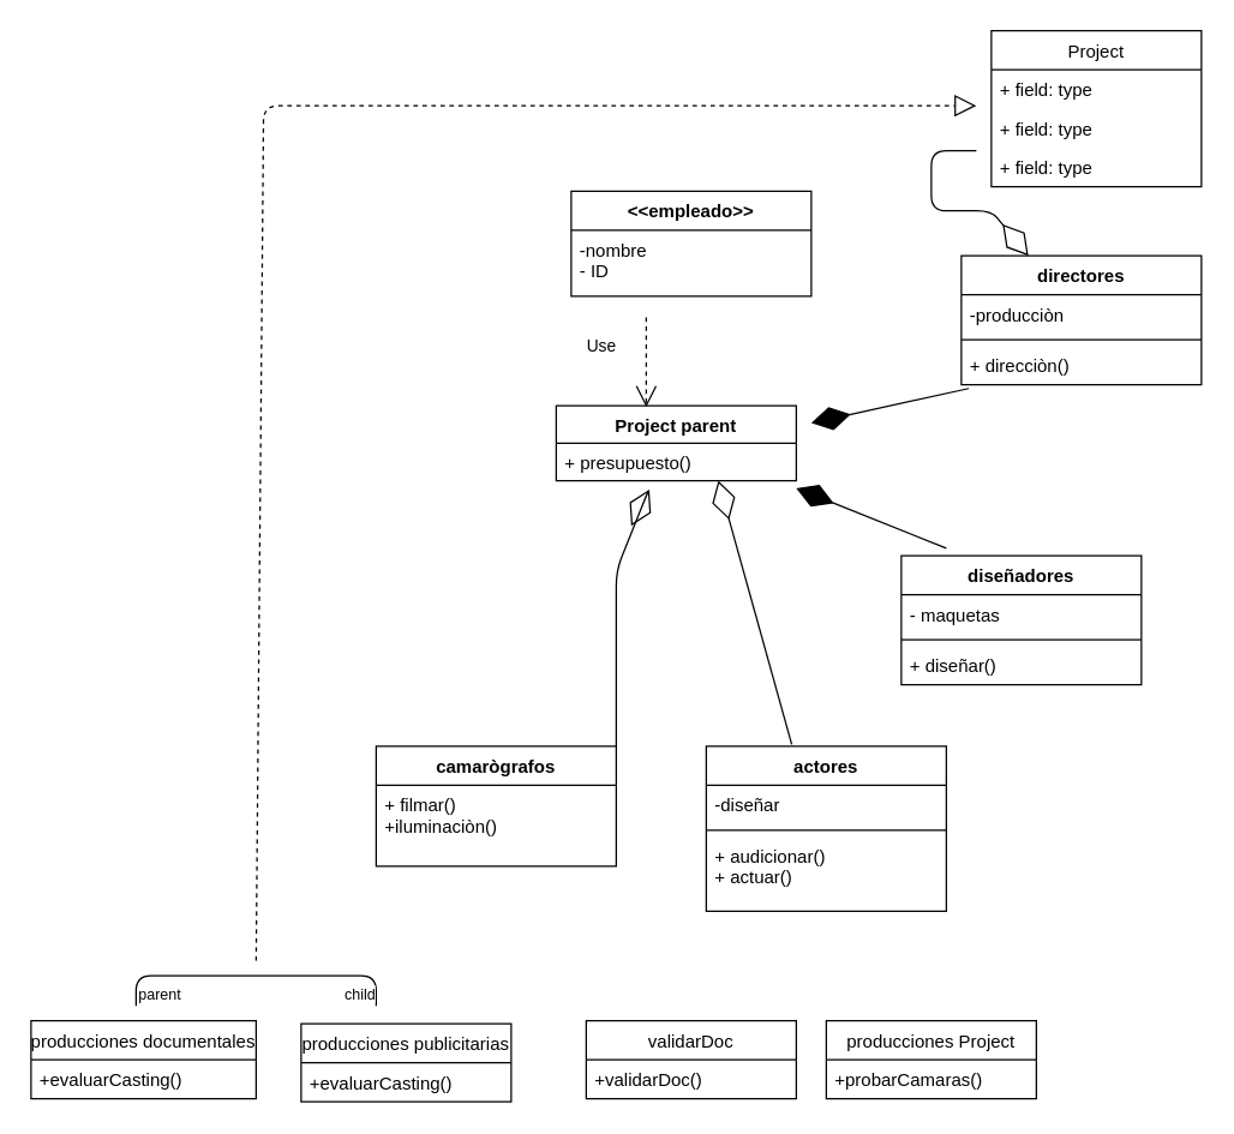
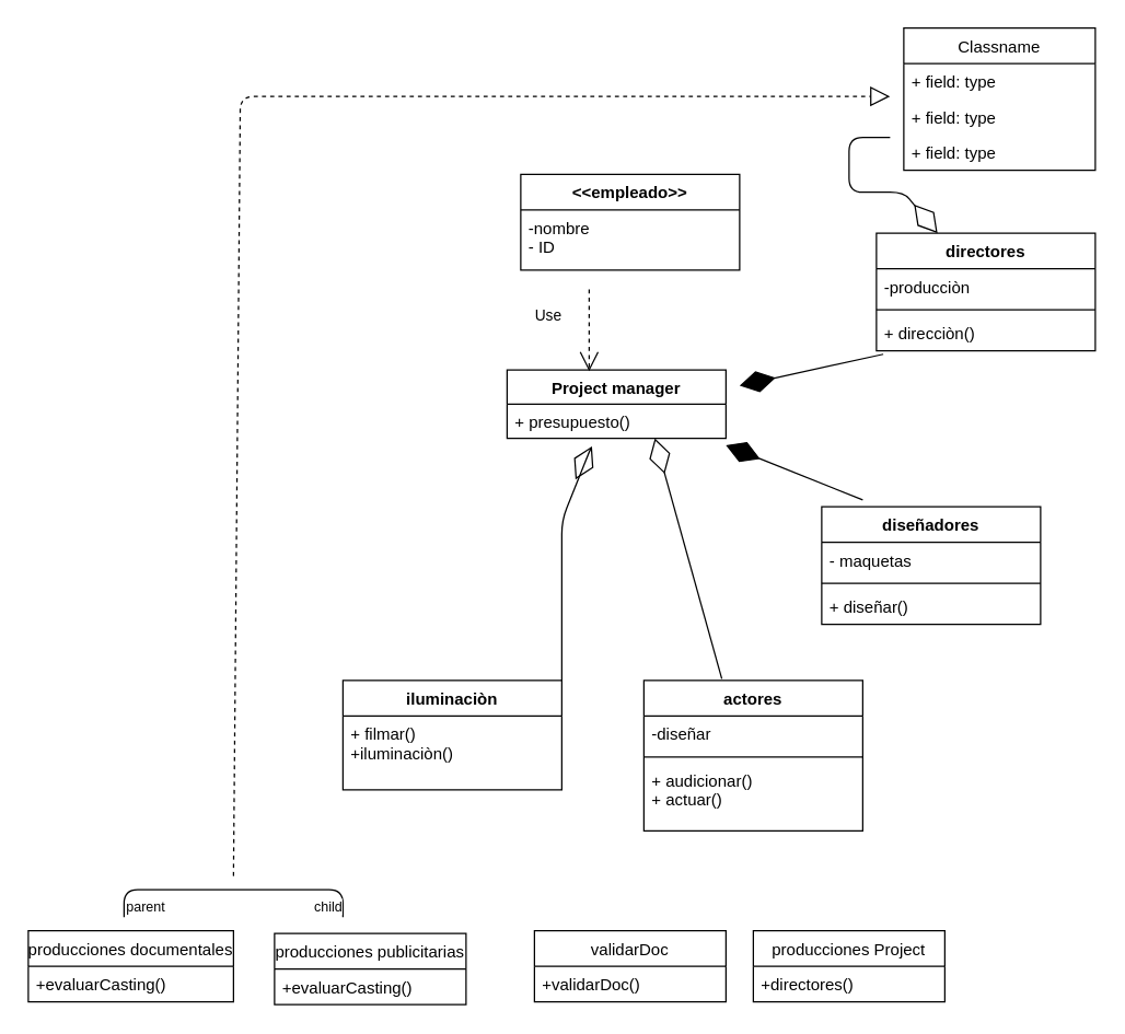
  <mxCell id="0" />
  <mxCell id="1" parent="0" />
- <mxCell id="2" value="camarògrafos" style="swimlane;fontStyle=1;align=center;verticalAlign=top;childLayout=stackLayout;horizontal=1;startSize=26;horizontalStack=0;resizeParent=1;resizeParentMax=0;resizeLast=0;collapsible=1;marginBottom=0;" vertex="1" parent="1"><mxGeometry x="250" y="497" width="160" height="80" as="geometry" /></mxCell>
+ <mxCell id="2" value="iluminaciòn" style="swimlane;fontStyle=1;align=center;verticalAlign=top;childLayout=stackLayout;horizontal=1;startSize=26;horizontalStack=0;resizeParent=1;resizeParentMax=0;resizeLast=0;collapsible=1;marginBottom=0;" vertex="1" parent="1"><mxGeometry x="250" y="497" width="160" height="80" as="geometry" /></mxCell>
  <mxCell id="3" value="+ filmar()&#10;+iluminaciòn()&#10;" style="text;strokeColor=none;fillColor=none;align=left;verticalAlign=top;spacingLeft=4;spacingRight=4;overflow=hidden;rotatable=0;points=[[0,0.5],[1,0.5]];portConstraint=eastwest;" vertex="1" parent="2"><mxGeometry y="26" width="160" height="54" as="geometry" /></mxCell>
- <mxCell id="4" value="Project parent" style="swimlane;fontStyle=1;align=center;verticalAlign=top;childLayout=stackLayout;horizontal=1;startSize=25;horizontalStack=0;resizeParent=1;resizeParentMax=0;resizeLast=0;collapsible=1;marginBottom=0;" vertex="1" parent="1"><mxGeometry x="370" y="270" width="160" height="50" as="geometry" /></mxCell>
+ <mxCell id="4" value="Project manager" style="swimlane;fontStyle=1;align=center;verticalAlign=top;childLayout=stackLayout;horizontal=1;startSize=25;horizontalStack=0;resizeParent=1;resizeParentMax=0;resizeLast=0;collapsible=1;marginBottom=0;" vertex="1" parent="1"><mxGeometry x="370" y="270" width="160" height="50" as="geometry" /></mxCell>
  <mxCell id="5" value="+ presupuesto()" style="text;strokeColor=none;fillColor=none;align=left;verticalAlign=top;spacingLeft=4;spacingRight=4;overflow=hidden;rotatable=0;points=[[0,0.5],[1,0.5]];portConstraint=eastwest;" vertex="1" parent="4"><mxGeometry y="25" width="160" height="25" as="geometry" /></mxCell>
  <mxCell id="6" value="" style="endArrow=diamondThin;endFill=1;endSize=24;html=1;" edge="1" parent="1"><mxGeometry width="160" relative="1" as="geometry"><mxPoint x="630" y="365" as="sourcePoint" /><mxPoint x="530" y="325" as="targetPoint" /></mxGeometry></mxCell>
  <mxCell id="7" value="" style="endArrow=diamondThin;endFill=1;endSize=24;html=1;" edge="1" parent="1"><mxGeometry width="160" relative="1" as="geometry"><mxPoint x="645" y="258.5" as="sourcePoint" /><mxPoint x="540" y="281.5" as="targetPoint" /></mxGeometry></mxCell>
  <mxCell id="8" value="" style="endArrow=diamondThin;endFill=0;endSize=24;html=1;exitX=0.606;exitY=-0.023;exitDx=0;exitDy=0;exitPerimeter=0;" edge="1" parent="1"><mxGeometry width="160" relative="1" as="geometry"><mxPoint x="526.96" y="495.804" as="sourcePoint" /><mxPoint x="478" y="320" as="targetPoint" /></mxGeometry></mxCell>
  <mxCell id="9" value="" style="endArrow=diamondThin;endFill=0;endSize=24;html=1;exitX=1;exitY=0;exitDx=0;exitDy=0;exitPerimeter=0;" edge="1" parent="1" source="2"><mxGeometry width="160" relative="1" as="geometry"><mxPoint x="210" y="400" as="sourcePoint" /><mxPoint x="420" y="350" as="targetPoint" /><Array as="points"><mxPoint x="410" y="380" /><mxPoint x="430" y="330" /></Array></mxGeometry></mxCell>
  <mxCell id="10" value="directores" style="swimlane;fontStyle=1;align=center;verticalAlign=top;childLayout=stackLayout;horizontal=1;startSize=26;horizontalStack=0;resizeParent=1;resizeParentMax=0;resizeLast=0;collapsible=1;marginBottom=0;" vertex="1" parent="1"><mxGeometry x="640" y="170" width="160" height="86" as="geometry" /></mxCell>
  <mxCell id="11" value="-producciòn" style="text;strokeColor=none;fillColor=none;align=left;verticalAlign=top;spacingLeft=4;spacingRight=4;overflow=hidden;rotatable=0;points=[[0,0.5],[1,0.5]];portConstraint=eastwest;" vertex="1" parent="10"><mxGeometry y="26" width="160" height="26" as="geometry" /></mxCell>
  <mxCell id="12" value="" style="line;strokeWidth=1;fillColor=none;align=left;verticalAlign=middle;spacingTop=-1;spacingLeft=3;spacingRight=3;rotatable=0;labelPosition=right;points=[];portConstraint=eastwest;" vertex="1" parent="10"><mxGeometry y="52" width="160" height="8" as="geometry" /></mxCell>
  <mxCell id="13" value="+ direcciòn()" style="text;strokeColor=none;fillColor=none;align=left;verticalAlign=top;spacingLeft=4;spacingRight=4;overflow=hidden;rotatable=0;points=[[0,0.5],[1,0.5]];portConstraint=eastwest;" vertex="1" parent="10"><mxGeometry y="60" width="160" height="26" as="geometry" /></mxCell>
  <mxCell id="14" value="diseñadores" style="swimlane;fontStyle=1;align=center;verticalAlign=top;childLayout=stackLayout;horizontal=1;startSize=26;horizontalStack=0;resizeParent=1;resizeParentMax=0;resizeLast=0;collapsible=1;marginBottom=0;" vertex="1" parent="1"><mxGeometry x="600" y="370" width="160" height="86" as="geometry" /></mxCell>
  <mxCell id="15" value="- maquetas" style="text;strokeColor=none;fillColor=none;align=left;verticalAlign=top;spacingLeft=4;spacingRight=4;overflow=hidden;rotatable=0;points=[[0,0.5],[1,0.5]];portConstraint=eastwest;" vertex="1" parent="14"><mxGeometry y="26" width="160" height="26" as="geometry" /></mxCell>
  <mxCell id="16" value="" style="line;strokeWidth=1;fillColor=none;align=left;verticalAlign=middle;spacingTop=-1;spacingLeft=3;spacingRight=3;rotatable=0;labelPosition=right;points=[];portConstraint=eastwest;" vertex="1" parent="14"><mxGeometry y="52" width="160" height="8" as="geometry" /></mxCell>
  <mxCell id="17" value="+ diseñar()" style="text;strokeColor=none;fillColor=none;align=left;verticalAlign=top;spacingLeft=4;spacingRight=4;overflow=hidden;rotatable=0;points=[[0,0.5],[1,0.5]];portConstraint=eastwest;" vertex="1" parent="14"><mxGeometry y="60" width="160" height="26" as="geometry" /></mxCell>
  <mxCell id="18" value="actores" style="swimlane;fontStyle=1;align=center;verticalAlign=top;childLayout=stackLayout;horizontal=1;startSize=26;horizontalStack=0;resizeParent=1;resizeParentMax=0;resizeLast=0;collapsible=1;marginBottom=0;" vertex="1" parent="1"><mxGeometry x="470" y="497" width="160" height="110" as="geometry" /></mxCell>
  <mxCell id="19" value="-diseñar" style="text;strokeColor=none;fillColor=none;align=left;verticalAlign=top;spacingLeft=4;spacingRight=4;overflow=hidden;rotatable=0;points=[[0,0.5],[1,0.5]];portConstraint=eastwest;" vertex="1" parent="18"><mxGeometry y="26" width="160" height="26" as="geometry" /></mxCell>
  <mxCell id="20" value="" style="line;strokeWidth=1;fillColor=none;align=left;verticalAlign=middle;spacingTop=-1;spacingLeft=3;spacingRight=3;rotatable=0;labelPosition=right;points=[];portConstraint=eastwest;" vertex="1" parent="18"><mxGeometry y="52" width="160" height="8" as="geometry" /></mxCell>
  <mxCell id="21" value="+ audicionar()&#10;+ actuar()" style="text;strokeColor=none;fillColor=none;align=left;verticalAlign=top;spacingLeft=4;spacingRight=4;overflow=hidden;rotatable=0;points=[[0,0.5],[1,0.5]];portConstraint=eastwest;" vertex="1" parent="18"><mxGeometry y="60" width="160" height="50" as="geometry" /></mxCell>
  <mxCell id="22" value="&lt;&lt;empleado&gt;&gt;" style="swimlane;fontStyle=1;align=center;verticalAlign=top;childLayout=stackLayout;horizontal=1;startSize=26;horizontalStack=0;resizeParent=1;resizeParentMax=0;resizeLast=0;collapsible=1;marginBottom=0;" vertex="1" parent="1"><mxGeometry x="380" y="127" width="160" height="70" as="geometry" /></mxCell>
  <mxCell id="23" value="-nombre&#10;- ID" style="text;strokeColor=none;fillColor=none;align=left;verticalAlign=top;spacingLeft=4;spacingRight=4;overflow=hidden;rotatable=0;points=[[0,0.5],[1,0.5]];portConstraint=eastwest;" vertex="1" parent="22"><mxGeometry y="26" width="160" height="44" as="geometry" /></mxCell>
  <mxCell id="24" value="Use" style="endArrow=open;endSize=12;dashed=1;html=1;" edge="1" parent="1"><mxGeometry y="-32" width="160" relative="1" as="geometry"><mxPoint x="430" y="211" as="sourcePoint" /><mxPoint x="430" y="271" as="targetPoint" /><Array as="points"><mxPoint x="430" y="241" /></Array><mxPoint x="2" y="-11" as="offset" /></mxGeometry></mxCell>
  <mxCell id="25" value="producciones documentales" style="swimlane;fontStyle=0;childLayout=stackLayout;horizontal=1;startSize=26;fillColor=none;horizontalStack=0;resizeParent=1;resizeParentMax=0;resizeLast=0;collapsible=1;marginBottom=0;" vertex="1" parent="1"><mxGeometry x="20" y="680" width="150" height="52" as="geometry" /></mxCell>
  <mxCell id="26" value="+evaluarCasting()" style="text;strokeColor=none;fillColor=none;align=left;verticalAlign=top;spacingLeft=4;spacingRight=4;overflow=hidden;rotatable=0;points=[[0,0.5],[1,0.5]];portConstraint=eastwest;" vertex="1" parent="25"><mxGeometry y="26" width="150" height="26" as="geometry" /></mxCell>
  <mxCell id="27" value="producciones publicitarias" style="swimlane;fontStyle=0;childLayout=stackLayout;horizontal=1;startSize=26;fillColor=none;horizontalStack=0;resizeParent=1;resizeParentMax=0;resizeLast=0;collapsible=1;marginBottom=0;" vertex="1" parent="1"><mxGeometry x="200" y="682" width="140" height="52" as="geometry" /></mxCell>
  <mxCell id="28" value="+evaluarCasting()" style="text;strokeColor=none;fillColor=none;align=left;verticalAlign=top;spacingLeft=4;spacingRight=4;overflow=hidden;rotatable=0;points=[[0,0.5],[1,0.5]];portConstraint=eastwest;" vertex="1" parent="27"><mxGeometry y="26" width="140" height="26" as="geometry" /></mxCell>
  <mxCell id="29" value="validarDoc" style="swimlane;fontStyle=0;childLayout=stackLayout;horizontal=1;startSize=26;fillColor=none;horizontalStack=0;resizeParent=1;resizeParentMax=0;resizeLast=0;collapsible=1;marginBottom=0;" vertex="1" parent="1"><mxGeometry x="390" y="680" width="140" height="52" as="geometry" /></mxCell>
  <mxCell id="30" value="+validarDoc()" style="text;strokeColor=none;fillColor=none;align=left;verticalAlign=top;spacingLeft=4;spacingRight=4;overflow=hidden;rotatable=0;points=[[0,0.5],[1,0.5]];portConstraint=eastwest;" vertex="1" parent="29"><mxGeometry y="26" width="140" height="26" as="geometry" /></mxCell>
  <mxCell id="31" value="producciones Project" style="swimlane;fontStyle=0;childLayout=stackLayout;horizontal=1;startSize=26;fillColor=none;horizontalStack=0;resizeParent=1;resizeParentMax=0;resizeLast=0;collapsible=1;marginBottom=0;" vertex="1" parent="1"><mxGeometry x="550" y="680" width="140" height="52" as="geometry" /></mxCell>
- <mxCell id="32" value="+probarCamaras()" style="text;strokeColor=none;fillColor=none;align=left;verticalAlign=top;spacingLeft=4;spacingRight=4;overflow=hidden;rotatable=0;points=[[0,0.5],[1,0.5]];portConstraint=eastwest;" vertex="1" parent="31"><mxGeometry y="26" width="140" height="26" as="geometry" /></mxCell>
+ <mxCell id="32" value="+directores()" style="text;strokeColor=none;fillColor=none;align=left;verticalAlign=top;spacingLeft=4;spacingRight=4;overflow=hidden;rotatable=0;points=[[0,0.5],[1,0.5]];portConstraint=eastwest;" vertex="1" parent="31"><mxGeometry y="26" width="140" height="26" as="geometry" /></mxCell>
  <mxCell id="33" value="" style="endArrow=none;html=1;edgeStyle=orthogonalEdgeStyle;" edge="1" parent="1"><mxGeometry relative="1" as="geometry"><mxPoint x="90" y="670" as="sourcePoint" /><mxPoint x="250" y="670" as="targetPoint" /><Array as="points"><mxPoint x="90" y="650" /><mxPoint x="250" y="650" /></Array></mxGeometry></mxCell>
  <mxCell id="34" value="parent" style="resizable=0;html=1;align=left;verticalAlign=bottom;labelBackgroundColor=#ffffff;fontSize=10;" connectable="0" vertex="1" parent="33"><mxGeometry x="-1" relative="1" as="geometry" /></mxCell>
  <mxCell id="35" value="child" style="resizable=0;html=1;align=right;verticalAlign=bottom;labelBackgroundColor=#ffffff;fontSize=10;" connectable="0" vertex="1" parent="33"><mxGeometry x="1" relative="1" as="geometry" /></mxCell>
- <mxCell id="36" value="Project" style="swimlane;fontStyle=0;childLayout=stackLayout;horizontal=1;startSize=26;fillColor=none;horizontalStack=0;resizeParent=1;resizeParentMax=0;resizeLast=0;collapsible=1;marginBottom=0;" vertex="1" parent="1"><mxGeometry x="660" y="20" width="140" height="104" as="geometry" /></mxCell>
+ <mxCell id="36" value="Classname" style="swimlane;fontStyle=0;childLayout=stackLayout;horizontal=1;startSize=26;fillColor=none;horizontalStack=0;resizeParent=1;resizeParentMax=0;resizeLast=0;collapsible=1;marginBottom=0;" vertex="1" parent="1"><mxGeometry x="660" y="20" width="140" height="104" as="geometry" /></mxCell>
  <mxCell id="37" value="+ field: type" style="text;strokeColor=none;fillColor=none;align=left;verticalAlign=top;spacingLeft=4;spacingRight=4;overflow=hidden;rotatable=0;points=[[0,0.5],[1,0.5]];portConstraint=eastwest;" vertex="1" parent="36"><mxGeometry y="26" width="140" height="26" as="geometry" /></mxCell>
  <mxCell id="38" value="+ field: type" style="text;strokeColor=none;fillColor=none;align=left;verticalAlign=top;spacingLeft=4;spacingRight=4;overflow=hidden;rotatable=0;points=[[0,0.5],[1,0.5]];portConstraint=eastwest;" vertex="1" parent="36"><mxGeometry y="52" width="140" height="26" as="geometry" /></mxCell>
  <mxCell id="39" value="+ field: type" style="text;strokeColor=none;fillColor=none;align=left;verticalAlign=top;spacingLeft=4;spacingRight=4;overflow=hidden;rotatable=0;points=[[0,0.5],[1,0.5]];portConstraint=eastwest;" vertex="1" parent="36"><mxGeometry y="78" width="140" height="26" as="geometry" /></mxCell>
  <mxCell id="40" value="" style="endArrow=diamondThin;endFill=0;endSize=24;html=1;" edge="1" parent="1" target="10"><mxGeometry width="160" relative="1" as="geometry"><mxPoint x="650" y="100" as="sourcePoint" /><mxPoint x="660" y="160" as="targetPoint" /><Array as="points"><mxPoint x="620" y="100" /><mxPoint x="620" y="140" /><mxPoint x="660" y="140" /></Array></mxGeometry></mxCell>
  <mxCell id="41" value="" style="endArrow=block;dashed=1;endFill=0;endSize=12;html=1;" edge="1" parent="1"><mxGeometry width="160" relative="1" as="geometry"><mxPoint x="170" y="640" as="sourcePoint" /><mxPoint x="650" y="70" as="targetPoint" /><Array as="points"><mxPoint x="175" y="70" /></Array></mxGeometry></mxCell>
